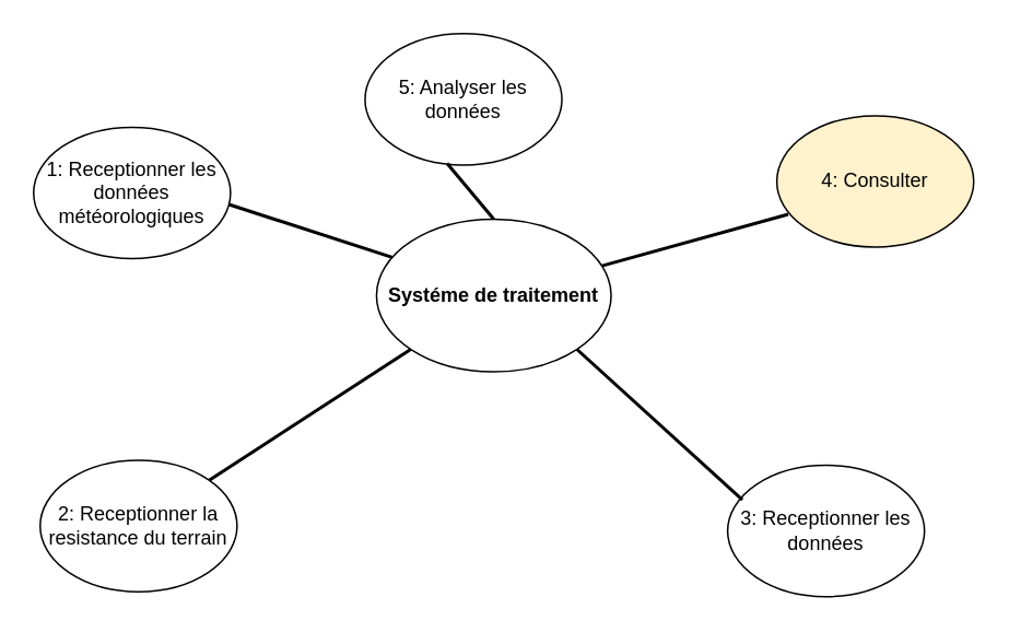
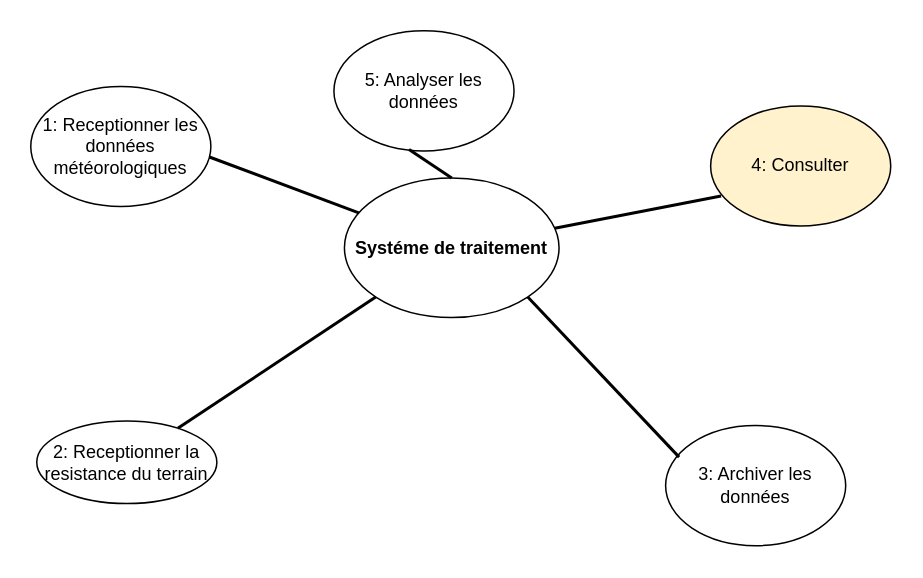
  <mxCell id="0" />
  <mxCell id="1" parent="0" />
- <mxCell id="2" value="&lt;b&gt;Systéme de traitement&lt;/b&gt;" style="ellipse;whiteSpace=wrap;html=1;" vertex="1" parent="1"><mxGeometry x="229" y="133" width="143" height="93" as="geometry" /></mxCell>
- <mxCell id="3" value="1: Receptionner les données météorologiques" style="ellipse;whiteSpace=wrap;html=1;" vertex="1" parent="1"><mxGeometry x="20" y="77" width="120" height="80" as="geometry" /></mxCell>
- <mxCell id="4" value="2: Receptionner la resistance du terrain" style="ellipse;whiteSpace=wrap;html=1;" vertex="1" parent="1"><mxGeometry x="24" y="280" width="120" height="80" as="geometry" /></mxCell>
- <mxCell id="5" value="3: Receptionner les données" style="ellipse;whiteSpace=wrap;html=1;" vertex="1" parent="1"><mxGeometry x="443" y="283" width="120" height="80" as="geometry" /></mxCell>
+ <mxCell id="2" value="&lt;b&gt;Systéme de traitement&lt;/b&gt;" style="ellipse;whiteSpace=wrap;html=1;" vertex="1" parent="1"><mxGeometry x="229" y="118" width="143" height="93" as="geometry" /></mxCell>
+ <mxCell id="3" value="1: Receptionner les données météorologiques" style="ellipse;whiteSpace=wrap;html=1;" vertex="1" parent="1"><mxGeometry x="20" y="57" width="120" height="80" as="geometry" /></mxCell>
+ <mxCell id="4" value="2: Receptionner la resistance du terrain" style="ellipse;whiteSpace=wrap;html=1;" vertex="1" parent="1"><mxGeometry x="24" y="280" width="120" height="55" as="geometry" /></mxCell>
+ <mxCell id="5" value="3: Archiver les données" style="ellipse;whiteSpace=wrap;html=1;" vertex="1" parent="1"><mxGeometry x="443" y="283" width="120" height="80" as="geometry" /></mxCell>
  <mxCell id="6" value="4: Consulter" style="ellipse;whiteSpace=wrap;html=1;fillColor=#fff2cc;" vertex="1" parent="1"><mxGeometry x="473" y="70" width="120" height="80" as="geometry" /></mxCell>
  <mxCell id="7" value="5: Analyser les données" style="ellipse;whiteSpace=wrap;html=1;" vertex="1" parent="1"><mxGeometry x="222" y="20" width="120" height="80" as="geometry" /></mxCell>
  <mxCell id="8" value="" style="endArrow=none;html=1;rounded=0;fontSize=12;startSize=8;endSize=8;curved=1;exitX=0.067;exitY=0.25;exitDx=0;exitDy=0;exitPerimeter=0;entryX=0.992;entryY=0.588;entryDx=0;entryDy=0;entryPerimeter=0;strokeWidth=2;" edge="1" parent="1" source="2" target="3"><mxGeometry width="50" height="50" relative="1" as="geometry"><mxPoint x="209" y="151" as="sourcePoint" /><mxPoint x="259" y="101" as="targetPoint" /></mxGeometry></mxCell>
  <mxCell id="9" value="" style="endArrow=none;html=1;rounded=0;fontSize=12;startSize=8;endSize=8;curved=1;exitX=0.5;exitY=0;exitDx=0;exitDy=0;entryX=0.417;entryY=0.988;entryDx=0;entryDy=0;entryPerimeter=0;strokeWidth=2;" edge="1" parent="1" source="2" target="7"><mxGeometry width="50" height="50" relative="1" as="geometry"><mxPoint x="209" y="151" as="sourcePoint" /><mxPoint x="259" y="101" as="targetPoint" /></mxGeometry></mxCell>
  <mxCell id="10" value="" style="endArrow=none;html=1;rounded=0;fontSize=12;startSize=8;endSize=8;curved=1;entryX=0;entryY=1;entryDx=0;entryDy=0;strokeWidth=2;" edge="1" parent="1" source="4" target="2"><mxGeometry width="50" height="50" relative="1" as="geometry"><mxPoint x="186" y="276" as="sourcePoint" /><mxPoint x="236" y="226" as="targetPoint" /></mxGeometry></mxCell>
  <mxCell id="11" value="" style="endArrow=none;html=1;rounded=0;fontSize=12;startSize=8;endSize=8;curved=1;entryX=0.075;entryY=0.263;entryDx=0;entryDy=0;entryPerimeter=0;exitX=1;exitY=1;exitDx=0;exitDy=0;strokeWidth=2;" edge="1" parent="1" source="2" target="5"><mxGeometry width="50" height="50" relative="1" as="geometry"><mxPoint x="372" y="368" as="sourcePoint" /><mxPoint x="422" y="318" as="targetPoint" /></mxGeometry></mxCell>
  <mxCell id="12" value="" style="endArrow=none;html=1;rounded=0;fontSize=12;startSize=8;endSize=8;curved=1;entryX=0.058;entryY=0.75;entryDx=0;entryDy=0;entryPerimeter=0;strokeWidth=2;" edge="1" parent="1" source="2" target="6"><mxGeometry width="50" height="50" relative="1" as="geometry"><mxPoint x="209" y="151" as="sourcePoint" /><mxPoint x="259" y="101" as="targetPoint" /></mxGeometry></mxCell>
